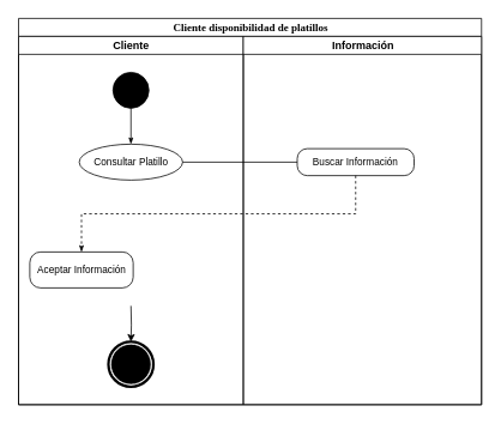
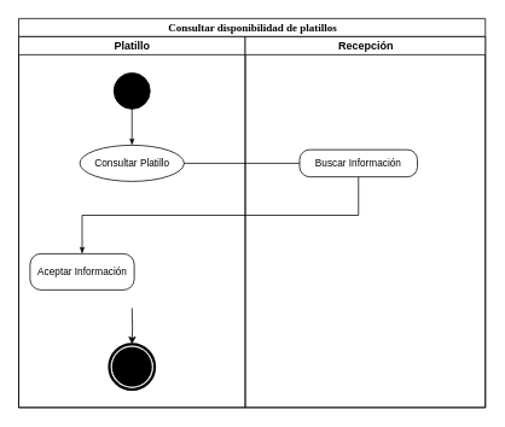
  <mxCell id="0" />
  <mxCell id="1" parent="0" />
- <mxCell id="2" value="Cliente disponibilidad de platillos" style="swimlane;html=1;childLayout=stackLayout;startSize=20;rounded=0;shadow=0;comic=0;labelBackgroundColor=none;strokeWidth=1;fontFamily=Verdana;fontSize=12;align=center;" parent="1" vertex="1"><mxGeometry x="20" y="20" width="515" height="430" as="geometry" /></mxCell>
- <mxCell id="3" value="Cliente" style="swimlane;html=1;startSize=20;" parent="2" vertex="1"><mxGeometry y="20" width="250" height="410" as="geometry" /></mxCell>
+ <mxCell id="2" value="Consultar disponibilidad de platillos" style="swimlane;html=1;childLayout=stackLayout;startSize=20;rounded=0;shadow=0;comic=0;labelBackgroundColor=none;strokeWidth=1;fontFamily=Verdana;fontSize=12;align=center;" parent="1" vertex="1"><mxGeometry x="20" y="20" width="515" height="430" as="geometry" /></mxCell>
+ <mxCell id="3" value="Platillo" style="swimlane;html=1;startSize=20;" parent="2" vertex="1"><mxGeometry y="20" width="250" height="410" as="geometry" /></mxCell>
  <mxCell id="4" value="&lt;font style=&quot;font-size: 11px&quot;&gt;Consultar Platillo&lt;/font&gt;" style="ellipse;whiteSpace=wrap;html=1;shadow=0;comic=0;labelBackgroundColor=none;strokeWidth=1;fontFamily=Helvetica;fontSize=12;align=center;arcSize=30;" parent="3" vertex="1"><mxGeometry x="67.5" y="120" width="115" height="40" as="geometry" /></mxCell>
  <mxCell id="5" value="" style="ellipse;whiteSpace=wrap;html=1;rounded=0;shadow=0;comic=0;labelBackgroundColor=none;strokeWidth=1;fillColor=#000000;fontFamily=Helvetica;fontSize=12;align=center;" parent="3" vertex="1"><mxGeometry x="105" y="40" width="40" height="40" as="geometry" /></mxCell>
  <mxCell id="6" style="edgeStyle=orthogonalEdgeStyle;rounded=0;html=1;labelBackgroundColor=none;startArrow=none;startFill=0;startSize=5;endArrow=classicThin;endFill=1;endSize=5;jettySize=auto;orthogonalLoop=1;strokeWidth=1;fontFamily=Helvetica;fontSize=12;entryX=0.5;entryY=0;entryDx=0;entryDy=0;" parent="3" source="5" target="4" edge="1"><mxGeometry relative="1" as="geometry"><mxPoint x="125" y="110" as="targetPoint" /></mxGeometry></mxCell>
  <mxCell id="7" value="&lt;font style=&quot;font-size: 11px&quot;&gt;Aceptar Información&lt;/font&gt;" style="rounded=1;whiteSpace=wrap;html=1;shadow=0;comic=0;labelBackgroundColor=none;strokeWidth=1;fontFamily=Helvetica;fontSize=12;align=center;arcSize=30;" parent="3" vertex="1"><mxGeometry x="12.5" y="240" width="115" height="40" as="geometry" /></mxCell>
  <mxCell id="8" style="edgeStyle=orthogonalEdgeStyle;rounded=0;orthogonalLoop=1;jettySize=auto;html=1;entryX=0.5;entryY=0;entryDx=0;entryDy=0;exitX=0.5;exitY=1;exitDx=0;exitDy=0;fontFamily=Helvetica;" parent="3" target="9" edge="1"><mxGeometry relative="1" as="geometry"><mxPoint x="125" y="300" as="sourcePoint" /><mxPoint x="-165" y="280" as="targetPoint" /></mxGeometry></mxCell>
  <mxCell id="9" value="" style="shape=mxgraph.bpmn.shape;html=1;verticalLabelPosition=bottom;labelBackgroundColor=#ffffff;verticalAlign=top;align=center;perimeter=ellipsePerimeter;outlineConnect=0;outline=end;symbol=terminate;fontFamily=Helvetica;" parent="3" vertex="1"><mxGeometry x="100" y="340" width="50" height="50" as="geometry" /></mxCell>
  <mxCell id="10" style="edgeStyle=orthogonalEdgeStyle;rounded=0;html=1;entryX=0.5;entryY=0;labelBackgroundColor=none;startArrow=none;startFill=0;startSize=5;endArrow=classicThin;endFill=1;endSize=5;jettySize=auto;orthogonalLoop=1;strokeWidth=1;fontFamily=Helvetica;fontSize=12;entryDx=0;entryDy=0;exitX=1;exitY=0.5;exitDx=0;exitDy=0;" parent="2" source="4" target="12" edge="1"><mxGeometry relative="1" as="geometry"><Array as="points"><mxPoint x="375" y="160" /></Array><mxPoint x="190" y="155" as="sourcePoint" /><mxPoint x="353.5" y="180" as="targetPoint" /></mxGeometry></mxCell>
- <mxCell id="11" value="Información" style="swimlane;html=1;startSize=20;" parent="2" vertex="1"><mxGeometry x="250" y="20" width="265" height="410" as="geometry" /></mxCell>
+ <mxCell id="11" value="Recepción" style="swimlane;html=1;startSize=20;" parent="2" vertex="1"><mxGeometry x="250" y="20" width="265" height="410" as="geometry" /></mxCell>
  <mxCell id="12" value="Buscar Información" style="rounded=1;whiteSpace=wrap;html=1;shadow=0;comic=0;labelBackgroundColor=none;strokeWidth=1;fontFamily=Helvetica;fontSize=11;align=center;arcSize=37;" parent="11" vertex="1"><mxGeometry x="60" y="125" width="130" height="30" as="geometry" /></mxCell>
  <mxCell id="13" style="edgeStyle=orthogonalEdgeStyle;rounded=0;orthogonalLoop=1;jettySize=auto;html=1;exitX=0.5;exitY=1;exitDx=0;exitDy=0;entryX=0.5;entryY=0;entryDx=0;entryDy=0;" parent="11" edge="1"><mxGeometry relative="1" as="geometry"><mxPoint x="125" y="670" as="sourcePoint" /></mxGeometry></mxCell>
- <mxCell id="14" style="edgeStyle=orthogonalEdgeStyle;rounded=0;html=1;labelBackgroundColor=none;startArrow=none;startFill=0;startSize=5;endArrow=classicThin;endFill=1;endSize=5;jettySize=auto;orthogonalLoop=1;strokeWidth=1;fontFamily=Helvetica;fontSize=12;exitX=0.5;exitY=1;exitDx=0;exitDy=0;entryX=0.5;entryY=0;entryDx=0;entryDy=0;dashed=1;" parent="2" source="12" target="7" edge="1"><mxGeometry relative="1" as="geometry"><Array as="points" /><mxPoint x="-70" y="260" as="sourcePoint" /><mxPoint x="120" y="270" as="targetPoint" /></mxGeometry></mxCell>
+ <mxCell id="14" style="edgeStyle=orthogonalEdgeStyle;rounded=0;html=1;labelBackgroundColor=none;startArrow=none;startFill=0;startSize=5;endArrow=classicThin;endFill=1;endSize=5;jettySize=auto;orthogonalLoop=1;strokeWidth=1;fontFamily=Helvetica;fontSize=12;exitX=0.5;exitY=1;exitDx=0;exitDy=0;entryX=0.5;entryY=0;entryDx=0;entryDy=0;" parent="2" source="12" target="7" edge="1"><mxGeometry relative="1" as="geometry"><Array as="points" /><mxPoint x="-70" y="260" as="sourcePoint" /><mxPoint x="120" y="270" as="targetPoint" /></mxGeometry></mxCell>
